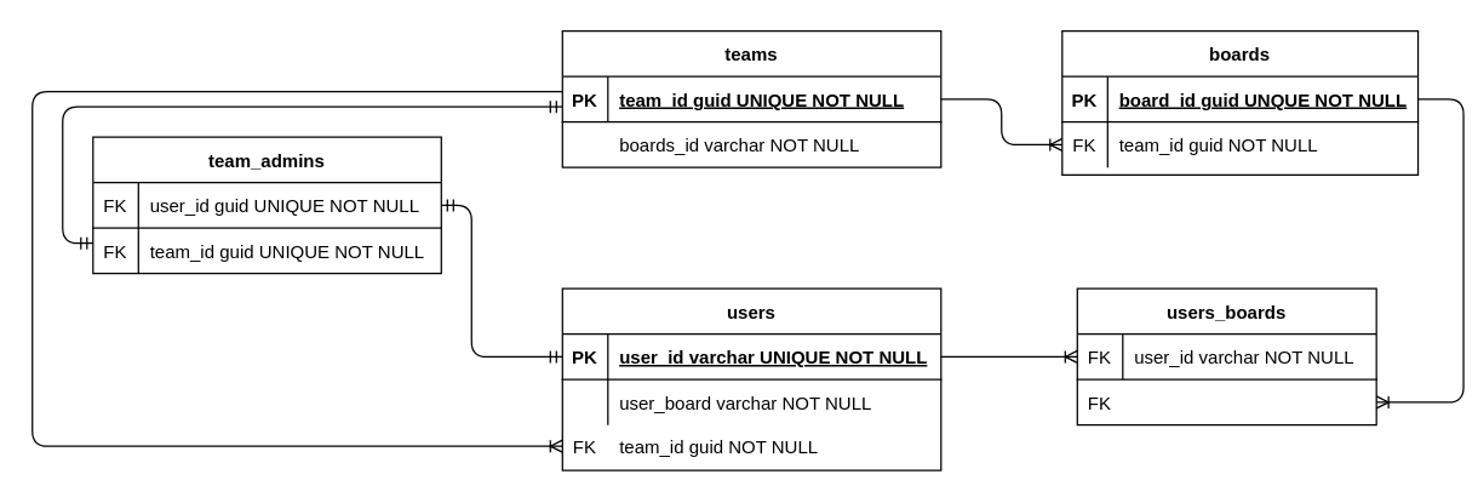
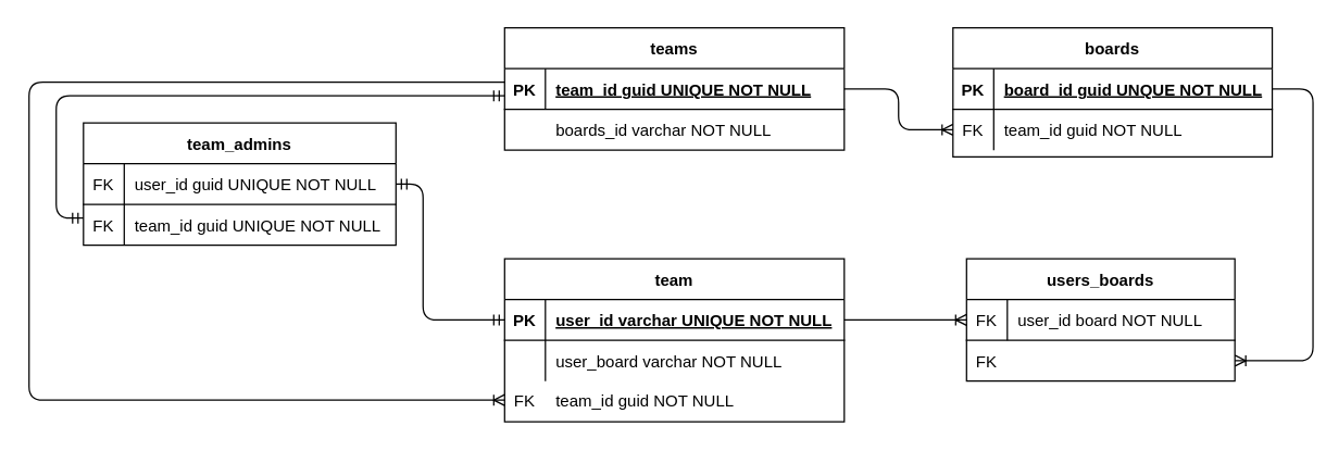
  <mxCell id="0" />
  <mxCell id="1" parent="0" />
  <mxCell id="2" value="teams" style="shape=table;startSize=30;container=1;collapsible=1;childLayout=tableLayout;fixedRows=1;rowLines=0;fontStyle=1;align=center;resizeLast=1;" parent="1" vertex="1"><mxGeometry x="370.94" y="20" width="250" height="90" as="geometry" /></mxCell>
  <mxCell id="3" value="" style="shape=partialRectangle;collapsible=0;dropTarget=0;pointerEvents=0;fillColor=none;points=[[0,0.5],[1,0.5]];portConstraint=eastwest;top=0;left=0;right=0;bottom=1;" parent="2" vertex="1"><mxGeometry y="30" width="250" height="30" as="geometry" /></mxCell>
  <mxCell id="4" value="PK" style="shape=partialRectangle;overflow=hidden;connectable=0;fillColor=none;top=0;left=0;bottom=0;right=0;fontStyle=1;" parent="3" vertex="1"><mxGeometry width="30" height="30" as="geometry" /></mxCell>
  <mxCell id="5" value="team_id guid UNIQUE NOT NULL" style="shape=partialRectangle;overflow=hidden;connectable=0;fillColor=none;top=0;left=0;bottom=0;right=0;align=left;spacingLeft=6;fontStyle=5;" parent="3" vertex="1"><mxGeometry x="30" width="220" height="30" as="geometry" /></mxCell>
  <mxCell id="6" value="" style="shape=partialRectangle;collapsible=0;dropTarget=0;pointerEvents=0;fillColor=none;points=[[0,0.5],[1,0.5]];portConstraint=eastwest;top=0;left=0;right=0;bottom=0;" parent="2" vertex="1"><mxGeometry y="60" width="250" height="30" as="geometry" /></mxCell>
  <mxCell id="7" value="boards_id varchar NOT NULL" style="shape=partialRectangle;overflow=hidden;connectable=0;fillColor=none;top=0;left=0;bottom=0;right=0;align=left;spacingLeft=6;" parent="6" vertex="1"><mxGeometry x="30" width="220" height="30" as="geometry" /></mxCell>
- <mxCell id="8" value="users" style="shape=table;startSize=30;container=1;collapsible=1;childLayout=tableLayout;fixedRows=1;rowLines=0;fontStyle=1;align=center;resizeLast=1;" parent="1" vertex="1"><mxGeometry x="370.94" y="190" width="250" height="120" as="geometry" /></mxCell>
+ <mxCell id="8" value="team" style="shape=table;startSize=30;container=1;collapsible=1;childLayout=tableLayout;fixedRows=1;rowLines=0;fontStyle=1;align=center;resizeLast=1;" parent="1" vertex="1"><mxGeometry x="370.94" y="190" width="250" height="120" as="geometry" /></mxCell>
  <mxCell id="9" value="" style="shape=partialRectangle;collapsible=0;dropTarget=0;pointerEvents=0;fillColor=none;points=[[0,0.5],[1,0.5]];portConstraint=eastwest;top=0;left=0;right=0;bottom=1;" parent="8" vertex="1"><mxGeometry y="30" width="250" height="30" as="geometry" /></mxCell>
  <mxCell id="10" value="PK" style="shape=partialRectangle;overflow=hidden;connectable=0;fillColor=none;top=0;left=0;bottom=0;right=0;fontStyle=1;" parent="9" vertex="1"><mxGeometry width="30" height="30" as="geometry" /></mxCell>
  <mxCell id="11" value="user_id varchar UNIQUE NOT NULL" style="shape=partialRectangle;overflow=hidden;connectable=0;fillColor=none;top=0;left=0;bottom=0;right=0;align=left;spacingLeft=6;fontStyle=5;" parent="9" vertex="1"><mxGeometry x="30" width="220" height="30" as="geometry" /></mxCell>
  <mxCell id="12" value="" style="shape=partialRectangle;collapsible=0;dropTarget=0;pointerEvents=0;fillColor=none;points=[[0,0.5],[1,0.5]];portConstraint=eastwest;top=0;left=0;right=0;bottom=0;" parent="8" vertex="1"><mxGeometry y="60" width="250" height="30" as="geometry" /></mxCell>
  <mxCell id="13" value="" style="shape=partialRectangle;overflow=hidden;connectable=0;fillColor=none;top=0;left=0;bottom=0;right=0;" parent="12" vertex="1"><mxGeometry width="30" height="30" as="geometry" /></mxCell>
  <mxCell id="14" value="user_board varchar NOT NULL" style="shape=partialRectangle;overflow=hidden;connectable=0;fillColor=none;top=0;left=0;bottom=0;right=0;align=left;spacingLeft=6;" parent="12" vertex="1"><mxGeometry x="30" width="220" height="30" as="geometry" /></mxCell>
  <mxCell id="15" value="" style="shape=partialRectangle;collapsible=0;dropTarget=0;pointerEvents=0;fillColor=none;points=[[0,0.5],[1,0.5]];portConstraint=eastwest;top=0;left=0;right=0;bottom=0;" vertex="1" parent="1"><mxGeometry x="370.94" y="279" width="250" height="30" as="geometry" /></mxCell>
  <mxCell id="16" value="FK" style="shape=partialRectangle;overflow=hidden;connectable=0;fillColor=none;top=0;left=0;bottom=0;right=0;" vertex="1" parent="15"><mxGeometry width="30" height="30" as="geometry" /></mxCell>
  <mxCell id="17" value="team_id guid NOT NULL" style="shape=partialRectangle;overflow=hidden;connectable=0;fillColor=none;top=0;left=0;bottom=0;right=0;align=left;spacingLeft=6;" vertex="1" parent="15"><mxGeometry x="30" width="220" height="30" as="geometry" /></mxCell>
  <mxCell id="18" value="boards" style="shape=table;startSize=30;container=1;collapsible=1;childLayout=tableLayout;fixedRows=1;rowLines=0;fontStyle=1;align=center;resizeLast=1;" vertex="1" parent="1"><mxGeometry x="700.94" y="20" width="235" height="95" as="geometry"><mxRectangle x="482" y="300" width="70" height="30" as="alternateBounds" /></mxGeometry></mxCell>
  <mxCell id="19" value="" style="shape=partialRectangle;collapsible=0;dropTarget=0;pointerEvents=0;fillColor=none;top=0;left=0;bottom=1;right=0;points=[[0,0.5],[1,0.5]];portConstraint=eastwest;" vertex="1" parent="18"><mxGeometry y="30" width="235" height="30" as="geometry" /></mxCell>
  <mxCell id="20" value="PK" style="shape=partialRectangle;connectable=0;fillColor=none;top=0;left=0;bottom=0;right=0;fontStyle=1;overflow=hidden;" vertex="1" parent="19"><mxGeometry width="30" height="30" as="geometry" /></mxCell>
  <mxCell id="21" value="board_id guid UNQUE NOT NULL" style="shape=partialRectangle;connectable=0;fillColor=none;top=0;left=0;bottom=0;right=0;align=left;spacingLeft=6;fontStyle=5;overflow=hidden;" vertex="1" parent="19"><mxGeometry x="30" width="205" height="30" as="geometry" /></mxCell>
  <mxCell id="22" value="" style="shape=partialRectangle;collapsible=0;dropTarget=0;pointerEvents=0;fillColor=none;top=0;left=0;bottom=0;right=0;points=[[0,0.5],[1,0.5]];portConstraint=eastwest;" vertex="1" parent="18"><mxGeometry y="60" width="235" height="30" as="geometry" /></mxCell>
  <mxCell id="23" value="FK" style="shape=partialRectangle;connectable=0;fillColor=none;top=0;left=0;bottom=0;right=0;editable=1;overflow=hidden;" vertex="1" parent="22"><mxGeometry width="30" height="30" as="geometry" /></mxCell>
  <mxCell id="24" value="team_id guid NOT NULL" style="shape=partialRectangle;connectable=0;fillColor=none;top=0;left=0;bottom=0;right=0;align=left;spacingLeft=6;overflow=hidden;" vertex="1" parent="22"><mxGeometry x="30" width="205" height="30" as="geometry" /></mxCell>
  <mxCell id="25" value="" style="edgeStyle=orthogonalEdgeStyle;fontSize=12;html=1;endArrow=ERoneToMany;exitX=1;exitY=0.5;exitDx=0;exitDy=0;entryX=0;entryY=0.5;entryDx=0;entryDy=0;" edge="1" parent="1" source="3" target="22"><mxGeometry width="100" height="100" relative="1" as="geometry"><mxPoint x="510.94" y="380" as="sourcePoint" /><mxPoint x="610.94" y="280" as="targetPoint" /></mxGeometry></mxCell>
  <mxCell id="26" value="users_boards" style="shape=table;startSize=30;container=1;collapsible=1;childLayout=tableLayout;fixedRows=1;rowLines=0;fontStyle=1;align=center;resizeLast=1;" vertex="1" parent="1"><mxGeometry x="710.94" y="190" width="197.5" height="90" as="geometry" /></mxCell>
  <mxCell id="27" value="" style="shape=partialRectangle;collapsible=0;dropTarget=0;pointerEvents=0;fillColor=none;top=0;left=0;bottom=1;right=0;points=[[0,0.5],[1,0.5]];portConstraint=eastwest;" vertex="1" parent="26"><mxGeometry y="30" width="197.5" height="30" as="geometry" /></mxCell>
  <mxCell id="28" value="FK" style="shape=partialRectangle;connectable=0;fillColor=none;top=0;left=0;bottom=0;right=0;fontStyle=0;overflow=hidden;" vertex="1" parent="27"><mxGeometry width="30" height="30" as="geometry" /></mxCell>
- <mxCell id="29" value="user_id varchar NOT NULL" style="shape=partialRectangle;connectable=0;fillColor=none;top=0;left=0;bottom=0;right=0;align=left;spacingLeft=6;fontStyle=0;overflow=hidden;" vertex="1" parent="27"><mxGeometry x="30" width="167.5" height="30" as="geometry" /></mxCell>
+ <mxCell id="29" value="user_id board NOT NULL" style="shape=partialRectangle;connectable=0;fillColor=none;top=0;left=0;bottom=0;right=0;align=left;spacingLeft=6;fontStyle=0;overflow=hidden;" vertex="1" parent="27"><mxGeometry x="30" width="167.5" height="30" as="geometry" /></mxCell>
  <mxCell id="30" value="" style="shape=partialRectangle;collapsible=0;dropTarget=0;pointerEvents=0;fillColor=none;top=0;left=0;bottom=0;right=0;points=[[0,0.5],[1,0.5]];portConstraint=eastwest;" vertex="1" parent="26"><mxGeometry y="60" width="197.5" height="30" as="geometry" /></mxCell>
  <mxCell id="31" value="FK" style="shape=partialRectangle;connectable=0;fillColor=none;top=0;left=0;bottom=0;right=0;editable=1;overflow=hidden;" vertex="1" parent="30"><mxGeometry width="30" height="30" as="geometry" /></mxCell>
  <mxCell id="32" value="" style="edgeStyle=entityRelationEdgeStyle;fontSize=12;html=1;endArrow=ERoneToMany;" edge="1" parent="1" source="19" target="30"><mxGeometry width="100" height="100" relative="1" as="geometry"><mxPoint x="580.94" y="340" as="sourcePoint" /><mxPoint x="680.94" y="240" as="targetPoint" /></mxGeometry></mxCell>
  <mxCell id="33" value="" style="edgeStyle=orthogonalEdgeStyle;fontSize=12;html=1;endArrow=ERoneToMany;" edge="1" parent="1" source="9" target="27"><mxGeometry width="100" height="100" relative="1" as="geometry"><mxPoint x="640.94" y="250" as="sourcePoint" /><mxPoint x="740.94" y="150" as="targetPoint" /></mxGeometry></mxCell>
  <mxCell id="34" value="" style="edgeStyle=orthogonalEdgeStyle;fontSize=12;html=1;endArrow=ERoneToMany;entryX=0;entryY=0.5;entryDx=0;entryDy=0;" edge="1" parent="1" source="3" target="15"><mxGeometry width="100" height="100" relative="1" as="geometry"><mxPoint x="250.94" y="230" as="sourcePoint" /><mxPoint x="350.94" y="130" as="targetPoint" /><Array as="points"><mxPoint x="20.94" y="60" /><mxPoint x="20.94" y="294" /></Array></mxGeometry></mxCell>
  <mxCell id="35" value="team_admins" style="shape=table;startSize=30;container=1;collapsible=1;childLayout=tableLayout;fixedRows=1;rowLines=0;fontStyle=1;align=center;resizeLast=1;" vertex="1" parent="1"><mxGeometry x="60.94" y="90" width="230" height="90" as="geometry" /></mxCell>
  <mxCell id="36" value="" style="shape=partialRectangle;collapsible=0;dropTarget=0;pointerEvents=0;fillColor=none;top=0;left=0;bottom=1;right=0;points=[[0,0.5],[1,0.5]];portConstraint=eastwest;" vertex="1" parent="35"><mxGeometry y="30" width="230" height="30" as="geometry" /></mxCell>
  <mxCell id="37" value="FK" style="shape=partialRectangle;connectable=0;fillColor=none;top=0;left=0;bottom=0;right=0;fontStyle=0;overflow=hidden;" vertex="1" parent="36"><mxGeometry width="30" height="30" as="geometry" /></mxCell>
  <mxCell id="38" value="user_id guid UNIQUE NOT NULL" style="shape=partialRectangle;connectable=0;fillColor=none;top=0;left=0;bottom=0;right=0;align=left;spacingLeft=6;fontStyle=0;overflow=hidden;" vertex="1" parent="36"><mxGeometry x="30" width="200" height="30" as="geometry" /></mxCell>
  <mxCell id="39" value="" style="shape=partialRectangle;collapsible=0;dropTarget=0;pointerEvents=0;fillColor=none;top=0;left=0;bottom=0;right=0;points=[[0,0.5],[1,0.5]];portConstraint=eastwest;" vertex="1" parent="35"><mxGeometry y="60" width="230" height="30" as="geometry" /></mxCell>
  <mxCell id="40" value="FK" style="shape=partialRectangle;connectable=0;fillColor=none;top=0;left=0;bottom=0;right=0;editable=1;overflow=hidden;" vertex="1" parent="39"><mxGeometry width="30" height="30" as="geometry" /></mxCell>
  <mxCell id="41" value="team_id guid UNIQUE NOT NULL" style="shape=partialRectangle;connectable=0;fillColor=none;top=0;left=0;bottom=0;right=0;align=left;spacingLeft=6;overflow=hidden;" vertex="1" parent="39"><mxGeometry x="30" width="200" height="30" as="geometry" /></mxCell>
  <mxCell id="42" value="" style="edgeStyle=orthogonalEdgeStyle;fontSize=12;html=1;endArrow=ERmandOne;startArrow=ERmandOne;" edge="1" parent="1" source="39" target="3"><mxGeometry width="100" height="100" relative="1" as="geometry"><mxPoint x="330.94" y="160" as="sourcePoint" /><mxPoint x="430.94" y="60" as="targetPoint" /><Array as="points"><mxPoint x="40.94" y="160" /><mxPoint x="40.94" y="70" /></Array></mxGeometry></mxCell>
  <mxCell id="43" value="" style="edgeStyle=orthogonalEdgeStyle;fontSize=12;html=1;endArrow=ERmandOne;startArrow=ERmandOne;entryX=1;entryY=0.5;entryDx=0;entryDy=0;exitX=0;exitY=0.5;exitDx=0;exitDy=0;" edge="1" parent="1" source="9" target="36"><mxGeometry width="100" height="100" relative="1" as="geometry"><mxPoint x="340.94" y="240" as="sourcePoint" /><mxPoint x="330.94" y="204" as="targetPoint" /><Array as="points"><mxPoint x="310.94" y="235" /><mxPoint x="310.94" y="135" /></Array></mxGeometry></mxCell>
